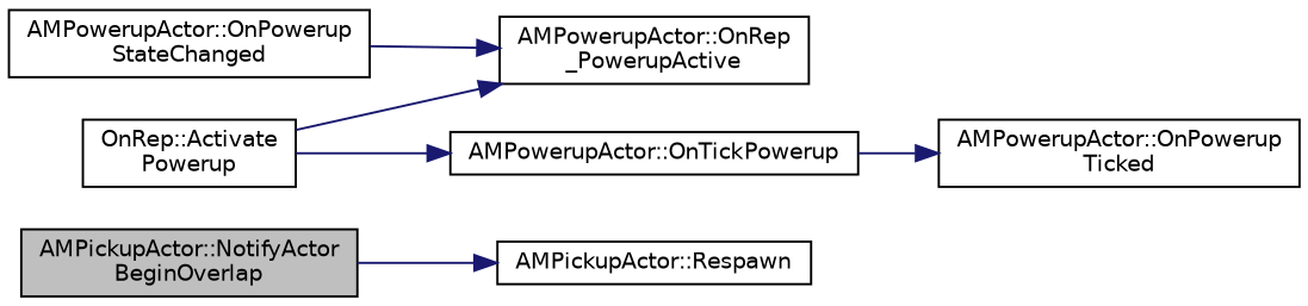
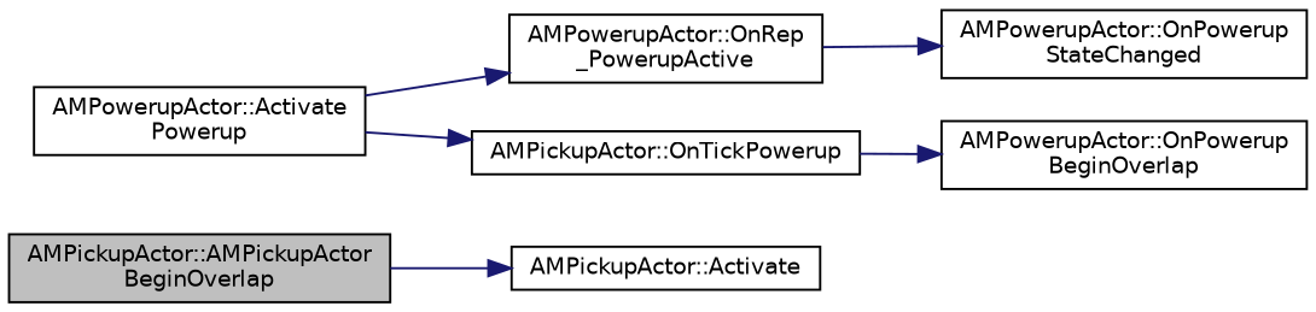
  digraph {
    rankdir=LR
    node [color=black fillcolor=white fontname=Helvetica fontsize=10 shape=record style=filled]
    edge [color=midnightblue fontname=Helvetica fontsize=10 labelfontname=Helvetica labelfontsize=10 style=solid]
-   n1 [fillcolor=grey75 fontcolor=black height=0.2 label="AMPickupActor::NotifyActor\lBeginOverlap" width=0.4]
-   n2 [height=0.2 label="AMPickupActor::Respawn" width=0.4]
-   n3 [height=0.2 label="OnRep::Activate\lPowerup" width=0.4]
+   n1 [fillcolor=grey75 fontcolor=black height=0.2 label="AMPickupActor::AMPickupActor\lBeginOverlap" width=0.4]
+   n2 [height=0.2 label="AMPickupActor::Activate" width=0.4]
+   n3 [height=0.2 label="AMPowerupActor::Activate\lPowerup" width=0.4]
    n4 [height=0.2 label="AMPowerupActor::OnRep\l_PowerupActive" width=0.4]
-   n5 [height=0.2 label="AMPowerupActor::OnTickPowerup" width=0.4]
+   n5 [height=0.2 label="AMPickupActor::OnTickPowerup" width=0.4]
    n6 [height=0.2 label="AMPowerupActor::OnPowerup\lStateChanged" width=0.4]
-   n7 [height=0.2 label="AMPowerupActor::OnPowerup\lTicked" width=0.4]
+   n7 [height=0.2 label="AMPowerupActor::OnPowerup\lBeginOverlap" width=0.4]
    n1 -> n2
    n3 -> n4
    n3 -> n5
-   n6 -> n4
+   n4 -> n6
    n5 -> n7
  }
